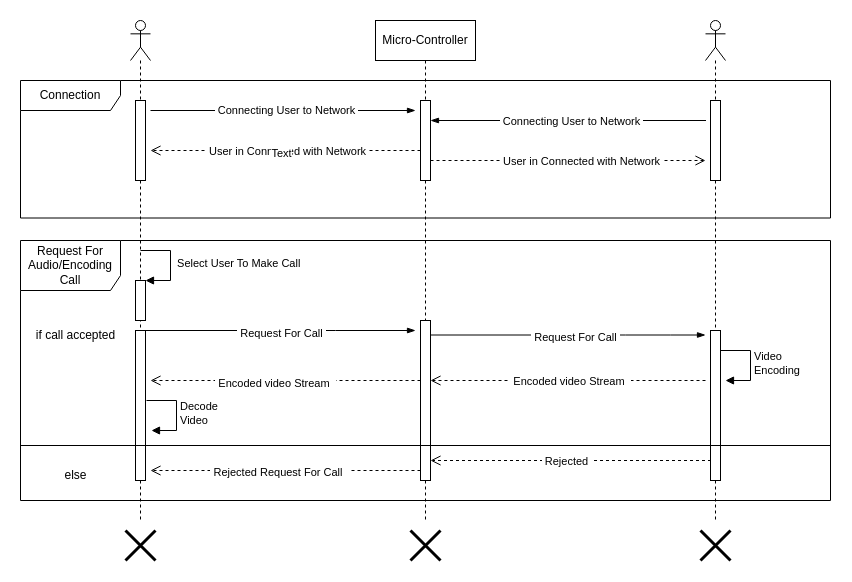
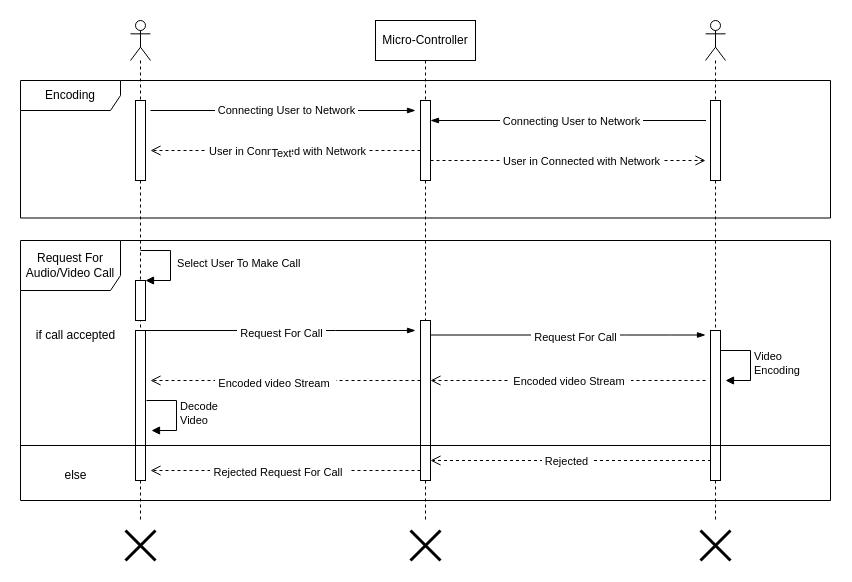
  <mxCell id="0" />
  <mxCell id="1" parent="0" />
  <mxCell id="2" value="Micro-Controller" style="shape=umlLifeline;perimeter=lifelinePerimeter;whiteSpace=wrap;html=1;container=1;dropTarget=0;collapsible=0;recursiveResize=0;outlineConnect=0;portConstraint=eastwest;newEdgeStyle={&quot;edgeStyle&quot;:&quot;elbowEdgeStyle&quot;,&quot;elbow&quot;:&quot;vertical&quot;,&quot;curved&quot;:0,&quot;rounded&quot;:0};" parent="1" vertex="1"><mxGeometry x="375" y="20" width="100" height="500" as="geometry" /></mxCell>
  <mxCell id="3" value="" style="html=1;points=[[0,0,0,0,5],[0,1,0,0,-5],[1,0,0,0,5],[1,1,0,0,-5]];perimeter=orthogonalPerimeter;outlineConnect=0;targetShapes=umlLifeline;portConstraint=eastwest;newEdgeStyle={&quot;curved&quot;:0,&quot;rounded&quot;:0};" parent="2" vertex="1"><mxGeometry x="45" y="300" width="10" height="160" as="geometry" /></mxCell>
  <mxCell id="4" value="" style="html=1;points=[[0,0,0,0,5],[0,1,0,0,-5],[1,0,0,0,5],[1,1,0,0,-5]];perimeter=orthogonalPerimeter;outlineConnect=0;targetShapes=umlLifeline;portConstraint=eastwest;newEdgeStyle={&quot;curved&quot;:0,&quot;rounded&quot;:0};" parent="2" vertex="1"><mxGeometry x="45" y="80" width="10" height="80" as="geometry" /></mxCell>
  <mxCell id="5" value="" style="shape=umlLifeline;perimeter=lifelinePerimeter;whiteSpace=wrap;html=1;container=1;dropTarget=0;collapsible=0;recursiveResize=0;outlineConnect=0;portConstraint=eastwest;newEdgeStyle={&quot;curved&quot;:0,&quot;rounded&quot;:0};participant=umlActor;" parent="1" vertex="1"><mxGeometry x="130" y="20" width="20" height="500" as="geometry" /></mxCell>
  <mxCell id="6" value="" style="html=1;points=[[0,0,0,0,5],[0,1,0,0,-5],[1,0,0,0,5],[1,1,0,0,-5]];perimeter=orthogonalPerimeter;outlineConnect=0;targetShapes=umlLifeline;portConstraint=eastwest;newEdgeStyle={&quot;curved&quot;:0,&quot;rounded&quot;:0};" parent="5" vertex="1"><mxGeometry x="5" y="310" width="10" height="150" as="geometry" /></mxCell>
  <mxCell id="7" value="" style="html=1;points=[[0,0,0,0,5],[0,1,0,0,-5],[1,0,0,0,5],[1,1,0,0,-5]];perimeter=orthogonalPerimeter;outlineConnect=0;targetShapes=umlLifeline;portConstraint=eastwest;newEdgeStyle={&quot;curved&quot;:0,&quot;rounded&quot;:0};" parent="5" vertex="1"><mxGeometry x="5" y="260" width="10" height="40" as="geometry" /></mxCell>
  <mxCell id="8" value="&amp;nbsp;Select User To Make Call&amp;nbsp;" style="html=1;align=left;spacingLeft=2;endArrow=block;rounded=0;edgeStyle=orthogonalEdgeStyle;curved=0;rounded=0;" parent="5" target="7" edge="1"><mxGeometry relative="1" as="geometry"><mxPoint x="10" y="230" as="sourcePoint" /><Array as="points"><mxPoint x="40" y="230" /><mxPoint x="40" y="260" /></Array></mxGeometry></mxCell>
  <mxCell id="9" value="" style="html=1;points=[[0,0,0,0,5],[0,1,0,0,-5],[1,0,0,0,5],[1,1,0,0,-5]];perimeter=orthogonalPerimeter;outlineConnect=0;targetShapes=umlLifeline;portConstraint=eastwest;newEdgeStyle={&quot;curved&quot;:0,&quot;rounded&quot;:0};" parent="5" vertex="1"><mxGeometry x="5" y="80" width="10" height="80" as="geometry" /></mxCell>
  <mxCell id="10" value="" style="fontSize=12;html=1;endArrow=blockThin;endFill=1;rounded=0;" parent="1" edge="1"><mxGeometry width="160" relative="1" as="geometry"><mxPoint x="140" y="330" as="sourcePoint" /><mxPoint x="415" y="330" as="targetPoint" /><Array as="points"><mxPoint x="335" y="330" /></Array></mxGeometry></mxCell>
  <mxCell id="11" value="&amp;nbsp;Request For Call&amp;nbsp;" style="edgeLabel;html=1;align=center;verticalAlign=middle;resizable=0;points=[];" parent="10" vertex="1" connectable="0"><mxGeometry x="-0.086" y="-2" relative="1" as="geometry"><mxPoint x="14" as="offset" /></mxGeometry></mxCell>
  <mxCell id="12" value="" style="shape=umlDestroy;whiteSpace=wrap;html=1;strokeWidth=3;targetShapes=umlLifeline;" parent="1" vertex="1"><mxGeometry x="125" y="530" width="30" height="30" as="geometry" /></mxCell>
  <mxCell id="13" value="" style="shape=umlDestroy;whiteSpace=wrap;html=1;strokeWidth=3;targetShapes=umlLifeline;" parent="1" vertex="1"><mxGeometry x="410" y="530" width="30" height="30" as="geometry" /></mxCell>
  <mxCell id="14" value="" style="html=1;verticalAlign=bottom;endArrow=open;dashed=1;endSize=8;curved=0;rounded=0;" parent="1" edge="1"><mxGeometry x="-0.036" y="-4" relative="1" as="geometry"><mxPoint x="705" y="380" as="sourcePoint" /><mxPoint x="430" y="380" as="targetPoint" /><Array as="points"><mxPoint x="675" y="380" /></Array><mxPoint as="offset" /></mxGeometry></mxCell>
  <mxCell id="15" value="&amp;nbsp;Encoded video Stream&amp;nbsp;&amp;nbsp;" style="edgeLabel;html=1;align=center;verticalAlign=middle;resizable=0;points=[];" parent="14" vertex="1" connectable="0"><mxGeometry x="0.123" relative="1" as="geometry"><mxPoint x="18" as="offset" /></mxGeometry></mxCell>
  <mxCell id="16" value="" style="shape=umlLifeline;perimeter=lifelinePerimeter;whiteSpace=wrap;html=1;container=1;dropTarget=0;collapsible=0;recursiveResize=0;outlineConnect=0;portConstraint=eastwest;newEdgeStyle={&quot;curved&quot;:0,&quot;rounded&quot;:0};participant=umlActor;" parent="1" vertex="1"><mxGeometry x="705" y="20" width="20" height="500" as="geometry" /></mxCell>
  <mxCell id="17" value="" style="html=1;points=[[0,0,0,0,5],[0,1,0,0,-5],[1,0,0,0,5],[1,1,0,0,-5]];perimeter=orthogonalPerimeter;outlineConnect=0;targetShapes=umlLifeline;portConstraint=eastwest;newEdgeStyle={&quot;curved&quot;:0,&quot;rounded&quot;:0};" parent="16" vertex="1"><mxGeometry x="5" y="310" width="10" height="150" as="geometry" /></mxCell>
  <mxCell id="18" value="" style="html=1;points=[[0,0,0,0,5],[0,1,0,0,-5],[1,0,0,0,5],[1,1,0,0,-5]];perimeter=orthogonalPerimeter;outlineConnect=0;targetShapes=umlLifeline;portConstraint=eastwest;newEdgeStyle={&quot;curved&quot;:0,&quot;rounded&quot;:0};" parent="16" vertex="1"><mxGeometry x="5" y="80" width="10" height="80" as="geometry" /></mxCell>
  <mxCell id="19" value="" style="shape=umlDestroy;whiteSpace=wrap;html=1;strokeWidth=3;targetShapes=umlLifeline;" parent="1" vertex="1"><mxGeometry x="700" y="530" width="30" height="30" as="geometry" /></mxCell>
  <mxCell id="20" value="" style="fontSize=12;html=1;endArrow=blockThin;endFill=1;rounded=0;" parent="1" edge="1"><mxGeometry width="160" relative="1" as="geometry"><mxPoint x="430" y="334.5" as="sourcePoint" /><mxPoint x="705" y="334.5" as="targetPoint" /><Array as="points"><mxPoint x="625" y="334.5" /><mxPoint x="670" y="334.5" /></Array></mxGeometry></mxCell>
  <mxCell id="21" value="&amp;nbsp;Request For Call&amp;nbsp;" style="edgeLabel;html=1;align=center;verticalAlign=middle;resizable=0;points=[];" parent="20" vertex="1" connectable="0"><mxGeometry x="-0.086" y="-2" relative="1" as="geometry"><mxPoint x="18" as="offset" /></mxGeometry></mxCell>
- <mxCell id="22" value="Connection" style="shape=umlFrame;whiteSpace=wrap;html=1;pointerEvents=0;width=100;height=30;" parent="1" vertex="1"><mxGeometry x="20" y="80" width="810" height="137.5" as="geometry" /></mxCell>
+ <mxCell id="22" value="Encoding" style="shape=umlFrame;whiteSpace=wrap;html=1;pointerEvents=0;width=100;height=30;" parent="1" vertex="1"><mxGeometry x="20" y="80" width="810" height="137.5" as="geometry" /></mxCell>
  <mxCell id="23" value="" style="line;strokeWidth=1;fillColor=none;align=left;verticalAlign=middle;spacingTop=-1;spacingLeft=3;spacingRight=3;rotatable=0;labelPosition=right;points=[];portConstraint=eastwest;strokeColor=inherit;" parent="1" vertex="1"><mxGeometry x="20" y="441" width="810" height="8" as="geometry" /></mxCell>
  <mxCell id="24" value="" style="html=1;verticalAlign=bottom;endArrow=open;dashed=1;endSize=8;curved=0;rounded=0;" parent="1" edge="1"><mxGeometry x="-0.036" y="-4" relative="1" as="geometry"><mxPoint x="710.5" y="460" as="sourcePoint" /><mxPoint x="430" y="460" as="targetPoint" /><Array as="points" /><mxPoint as="offset" /></mxGeometry></mxCell>
  <mxCell id="25" value="&amp;nbsp;Rejected&amp;nbsp;" style="edgeLabel;html=1;align=center;verticalAlign=middle;resizable=0;points=[];" parent="24" vertex="1" connectable="0"><mxGeometry x="0.123" relative="1" as="geometry"><mxPoint x="13" as="offset" /></mxGeometry></mxCell>
  <mxCell id="26" value="" style="html=1;verticalAlign=bottom;endArrow=open;dashed=1;endSize=8;curved=0;rounded=0;" parent="1" edge="1"><mxGeometry x="-0.036" y="-4" relative="1" as="geometry"><mxPoint x="420" y="470" as="sourcePoint" /><mxPoint x="150" y="470" as="targetPoint" /><Array as="points" /><mxPoint as="offset" /></mxGeometry></mxCell>
  <mxCell id="27" value="Text" style="edgeLabel;html=1;align=center;verticalAlign=middle;resizable=0;points=[];" parent="26" vertex="1" connectable="0"><mxGeometry x="0.037" relative="1" as="geometry"><mxPoint as="offset" /></mxGeometry></mxCell>
  <mxCell id="28" value="&amp;nbsp;Rejected Request For Call&amp;nbsp;&amp;nbsp;" style="edgeLabel;html=1;align=center;verticalAlign=middle;resizable=0;points=[];" parent="26" vertex="1" connectable="0"><mxGeometry x="0.052" y="1" relative="1" as="geometry"><mxPoint as="offset" /></mxGeometry></mxCell>
  <mxCell id="29" value="" style="html=1;verticalAlign=bottom;endArrow=open;dashed=1;endSize=8;curved=0;rounded=0;" parent="1" edge="1"><mxGeometry x="-0.036" y="-4" relative="1" as="geometry"><mxPoint x="420" y="380" as="sourcePoint" /><mxPoint x="150" y="380" as="targetPoint" /><Array as="points" /><mxPoint as="offset" /></mxGeometry></mxCell>
  <mxCell id="30" value="&amp;nbsp;Encoded video Stream&amp;nbsp;&amp;nbsp;" style="edgeLabel;html=1;align=center;verticalAlign=middle;resizable=0;points=[];" parent="29" vertex="1" connectable="0"><mxGeometry x="0.082" y="2" relative="1" as="geometry"><mxPoint as="offset" /></mxGeometry></mxCell>
  <mxCell id="31" value="if call accepted" style="text;html=1;align=center;verticalAlign=middle;resizable=0;points=[];autosize=1;strokeColor=none;fillColor=none;" parent="1" vertex="1"><mxGeometry x="25" y="320" width="100" height="30" as="geometry" /></mxCell>
  <mxCell id="32" value="else" style="text;html=1;align=center;verticalAlign=middle;resizable=0;points=[];autosize=1;strokeColor=none;fillColor=none;" parent="1" vertex="1"><mxGeometry x="50" y="460" width="50" height="30" as="geometry" /></mxCell>
- <mxCell id="33" value="Request For &lt;br&gt;Audio/Encoding Call" style="shape=umlFrame;whiteSpace=wrap;html=1;pointerEvents=0;width=100;height=50;" parent="1" vertex="1"><mxGeometry x="20" y="240" width="810" height="260" as="geometry" /></mxCell>
+ <mxCell id="33" value="Request For &lt;br&gt;Audio/Video Call" style="shape=umlFrame;whiteSpace=wrap;html=1;pointerEvents=0;width=100;height=50;" parent="1" vertex="1"><mxGeometry x="20" y="240" width="810" height="260" as="geometry" /></mxCell>
  <mxCell id="34" value="" style="fontSize=12;html=1;endArrow=blockThin;endFill=1;rounded=0;" parent="1" edge="1"><mxGeometry width="160" relative="1" as="geometry"><mxPoint x="150" y="110" as="sourcePoint" /><mxPoint x="415" y="110" as="targetPoint" /><Array as="points"><mxPoint x="335" y="110" /></Array></mxGeometry></mxCell>
  <mxCell id="35" value="&amp;nbsp;Connecting User to Network&amp;nbsp;" style="edgeLabel;html=1;align=center;verticalAlign=middle;resizable=0;points=[];" parent="34" vertex="1" connectable="0"><mxGeometry x="-0.086" y="-2" relative="1" as="geometry"><mxPoint x="14" y="-3" as="offset" /></mxGeometry></mxCell>
  <mxCell id="36" value="" style="fontSize=12;html=1;endArrow=blockThin;endFill=1;rounded=0;" parent="1" edge="1"><mxGeometry width="160" relative="1" as="geometry"><mxPoint x="455.5" y="120" as="sourcePoint" /><mxPoint x="430" y="120" as="targetPoint" /><Array as="points"><mxPoint x="705.5" y="120" /></Array></mxGeometry></mxCell>
  <mxCell id="37" value="&amp;nbsp;Connecting User to Network&amp;nbsp;" style="edgeLabel;html=1;align=center;verticalAlign=middle;resizable=0;points=[];" parent="36" vertex="1" connectable="0"><mxGeometry x="-0.086" y="-2" relative="1" as="geometry"><mxPoint x="-125" y="-2" as="offset" /></mxGeometry></mxCell>
  <mxCell id="38" value="" style="html=1;verticalAlign=bottom;endArrow=open;dashed=1;endSize=8;curved=0;rounded=0;" parent="1" edge="1"><mxGeometry x="-0.036" y="-4" relative="1" as="geometry"><mxPoint x="420" y="150" as="sourcePoint" /><mxPoint x="150" y="150" as="targetPoint" /><Array as="points" /><mxPoint as="offset" /></mxGeometry></mxCell>
  <mxCell id="39" value="&amp;nbsp;User in Connected with Network&amp;nbsp;" style="edgeLabel;html=1;align=center;verticalAlign=middle;resizable=0;points=[];" parent="38" vertex="1" connectable="0"><mxGeometry x="0.123" relative="1" as="geometry"><mxPoint x="18" as="offset" /></mxGeometry></mxCell>
  <mxCell id="40" value="Text" style="edgeLabel;html=1;align=center;verticalAlign=middle;resizable=0;points=[];" parent="38" vertex="1" connectable="0"><mxGeometry x="0.037" y="2" relative="1" as="geometry"><mxPoint as="offset" /></mxGeometry></mxCell>
  <mxCell id="41" value="" style="html=1;verticalAlign=bottom;endArrow=open;dashed=1;endSize=8;curved=0;rounded=0;exitX=1;exitY=0.75;exitDx=0;exitDy=0;exitPerimeter=0;" parent="1" source="4" edge="1"><mxGeometry x="-0.036" y="-4" relative="1" as="geometry"><mxPoint x="440" y="160" as="sourcePoint" /><mxPoint x="705" y="160" as="targetPoint" /><Array as="points" /><mxPoint as="offset" /></mxGeometry></mxCell>
  <mxCell id="42" value="&amp;nbsp;User in Connected with Network&amp;nbsp;" style="edgeLabel;html=1;align=center;verticalAlign=middle;resizable=0;points=[];" parent="41" vertex="1" connectable="0"><mxGeometry x="0.123" relative="1" as="geometry"><mxPoint x="-4" as="offset" /></mxGeometry></mxCell>
  <mxCell id="43" value="Decode&lt;br&gt;Video" style="html=1;align=left;spacingLeft=2;endArrow=block;rounded=0;edgeStyle=orthogonalEdgeStyle;curved=0;rounded=0;" edge="1" parent="1"><mxGeometry x="0.012" relative="1" as="geometry"><mxPoint x="146" y="400" as="sourcePoint" /><Array as="points"><mxPoint x="176" y="430" /></Array><mxPoint x="151" y="430" as="targetPoint" /><mxPoint as="offset" /></mxGeometry></mxCell>
  <mxCell id="44" value="Video&amp;nbsp;&lt;br&gt;Encoding" style="html=1;align=left;spacingLeft=2;endArrow=block;rounded=0;edgeStyle=orthogonalEdgeStyle;curved=0;rounded=0;" edge="1" parent="1"><mxGeometry x="0.012" relative="1" as="geometry"><mxPoint x="720" y="350" as="sourcePoint" /><Array as="points"><mxPoint x="750" y="380" /></Array><mxPoint x="725" y="380" as="targetPoint" /><mxPoint as="offset" /></mxGeometry></mxCell>
